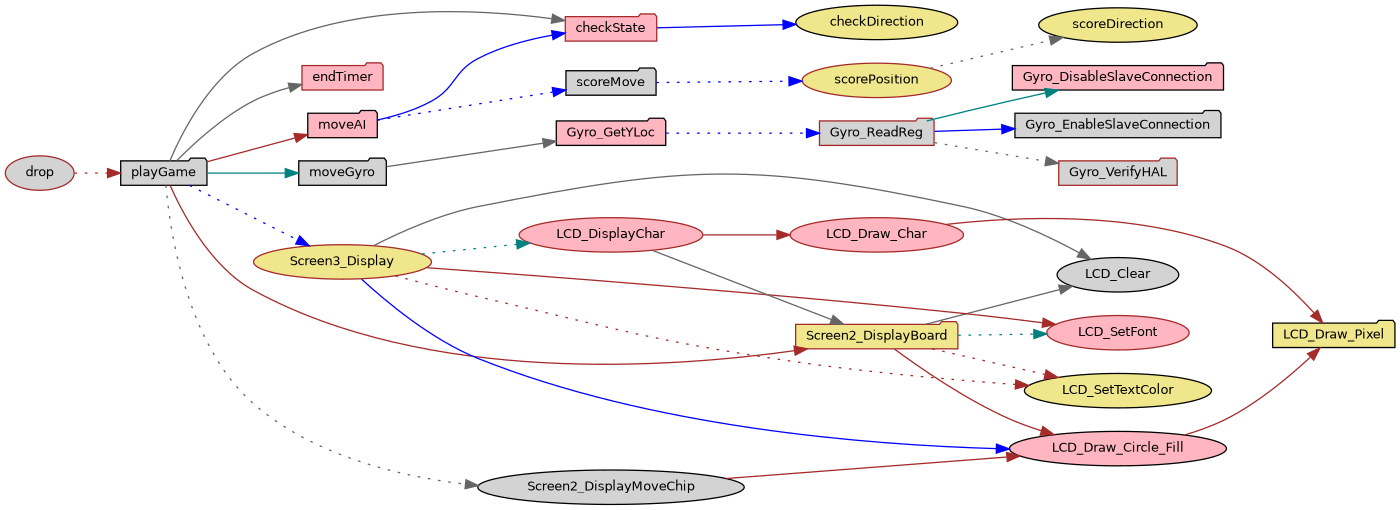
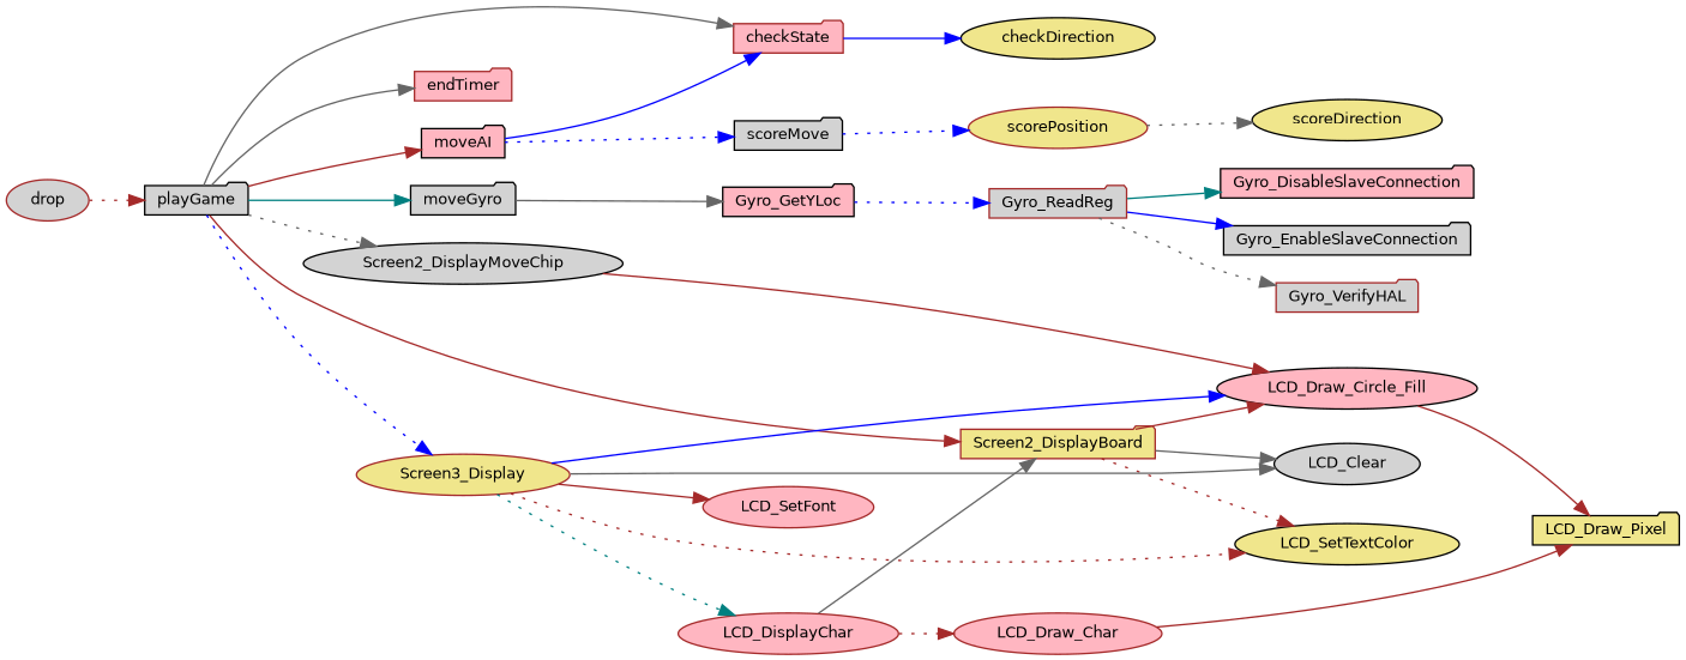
  digraph {
    rankdir=LR
    node [color=black fillcolor=lightgrey fontname=Helvetica fontsize=10 shape=folder style=filled]
    edge [color=brown fontname=Helvetica fontsize=10 labelfontname=Helvetica labelfontsize=10 style=solid]
    n1 [fontcolor=black height=0.2 label=playGame width=0.4]
    n2 [color=brown fillcolor=lightpink height=0.2 label=checkState width=0.4]
    n3 [color=brown fillcolor=lightpink height=0.2 label=endTimer width=0.4]
    n4 [fillcolor=lightpink height=0.2 label=moveAI width=0.4]
    n5 [height=0.2 label=moveGyro width=0.4]
    n6 [color=brown fillcolor=khaki height=0.2 label=Screen2_DisplayBoard width=0.4]
    n7 [height=0.2 label=Screen2_DisplayMoveChip shape=ellipse width=0.4]
    n8 [color=brown fillcolor=khaki height=0.2 label=Screen3_Display shape=ellipse width=0.4]
    n9 [fillcolor=khaki height=0.2 label=checkDirection shape=ellipse width=0.4]
    n10 [color=brown height=0.2 label=drop shape=ellipse width=0.4]
    n11 [height=0.2 label=scoreMove width=0.4]
    n12 [fillcolor=lightpink height=0.2 label=Gyro_GetYLoc width=0.4]
    n13 [height=0.2 label=LCD_Clear shape=ellipse width=0.4]
    n14 [fillcolor=lightpink height=0.2 label=LCD_Draw_Circle_Fill shape=ellipse width=0.4]
    n15 [color=brown fillcolor=lightpink height=0.2 label=LCD_SetFont shape=ellipse width=0.4]
    n16 [fillcolor=khaki height=0.2 label=LCD_SetTextColor shape=ellipse width=0.4]
    n17 [color=brown fillcolor=lightpink height=0.2 label=LCD_DisplayChar shape=ellipse width=0.4]
    n18 [color=brown fillcolor=khaki height=0.2 label=scorePosition shape=ellipse width=0.4]
    n19 [fillcolor=khaki height=0.2 label=scoreDirection shape=ellipse width=0.4]
    n20 [color=brown height=0.2 label=Gyro_ReadReg width=0.4]
    n21 [fillcolor=lightpink height=0.2 label=Gyro_DisableSlaveConnection width=0.4]
    n22 [height=0.2 label=Gyro_EnableSlaveConnection width=0.4]
    n23 [color=brown height=0.2 label=Gyro_VerifyHAL width=0.4]
    n24 [color=brown fillcolor=lightpink height=0.2 label=LCD_Draw_Char shape=ellipse width=0.4]
    n25 [fillcolor=khaki height=0.2 label=LCD_Draw_Pixel width=0.4]
    n1 -> n2 [color=gray40]
    n1 -> n3 [color=gray40]
    n1 -> n4
    n1 -> n5 [color=teal]
    n1 -> n6
    n1 -> n7 [color=gray40 style=dotted]
    n1 -> n8 [color=blue style=dotted]
    n2 -> n9 [color=blue]
    n4 -> n2 [color=blue]
    n4 -> n11 [color=blue style=dotted]
    n5 -> n12 [color=gray40]
    n6 -> n13 [color=gray40]
    n6 -> n14
-   n6 -> n15 [color=teal style=dotted]
    n6 -> n16 [style=dotted]
    n7 -> n14
    n8 -> n13 [color=gray40]
    n8 -> n14 [color=blue]
    n8 -> n15
    n8 -> n16 [style=dotted]
    n8 -> n17 [color=teal style=dotted]
    n10 -> n1 [style=dotted]
    n11 -> n18 [color=blue style=dotted]
    n12 -> n20 [color=blue style=dotted]
    n14 -> n25
    n17 -> n6 [color=gray40]
-   n17 -> n24
+   n17 -> n24 [style=dotted]
    n18 -> n19 [color=gray40 style=dotted]
    n20 -> n21 [color=teal]
    n20 -> n22 [color=blue]
    n20 -> n23 [color=gray40 style=dotted]
    n24 -> n25
  }
